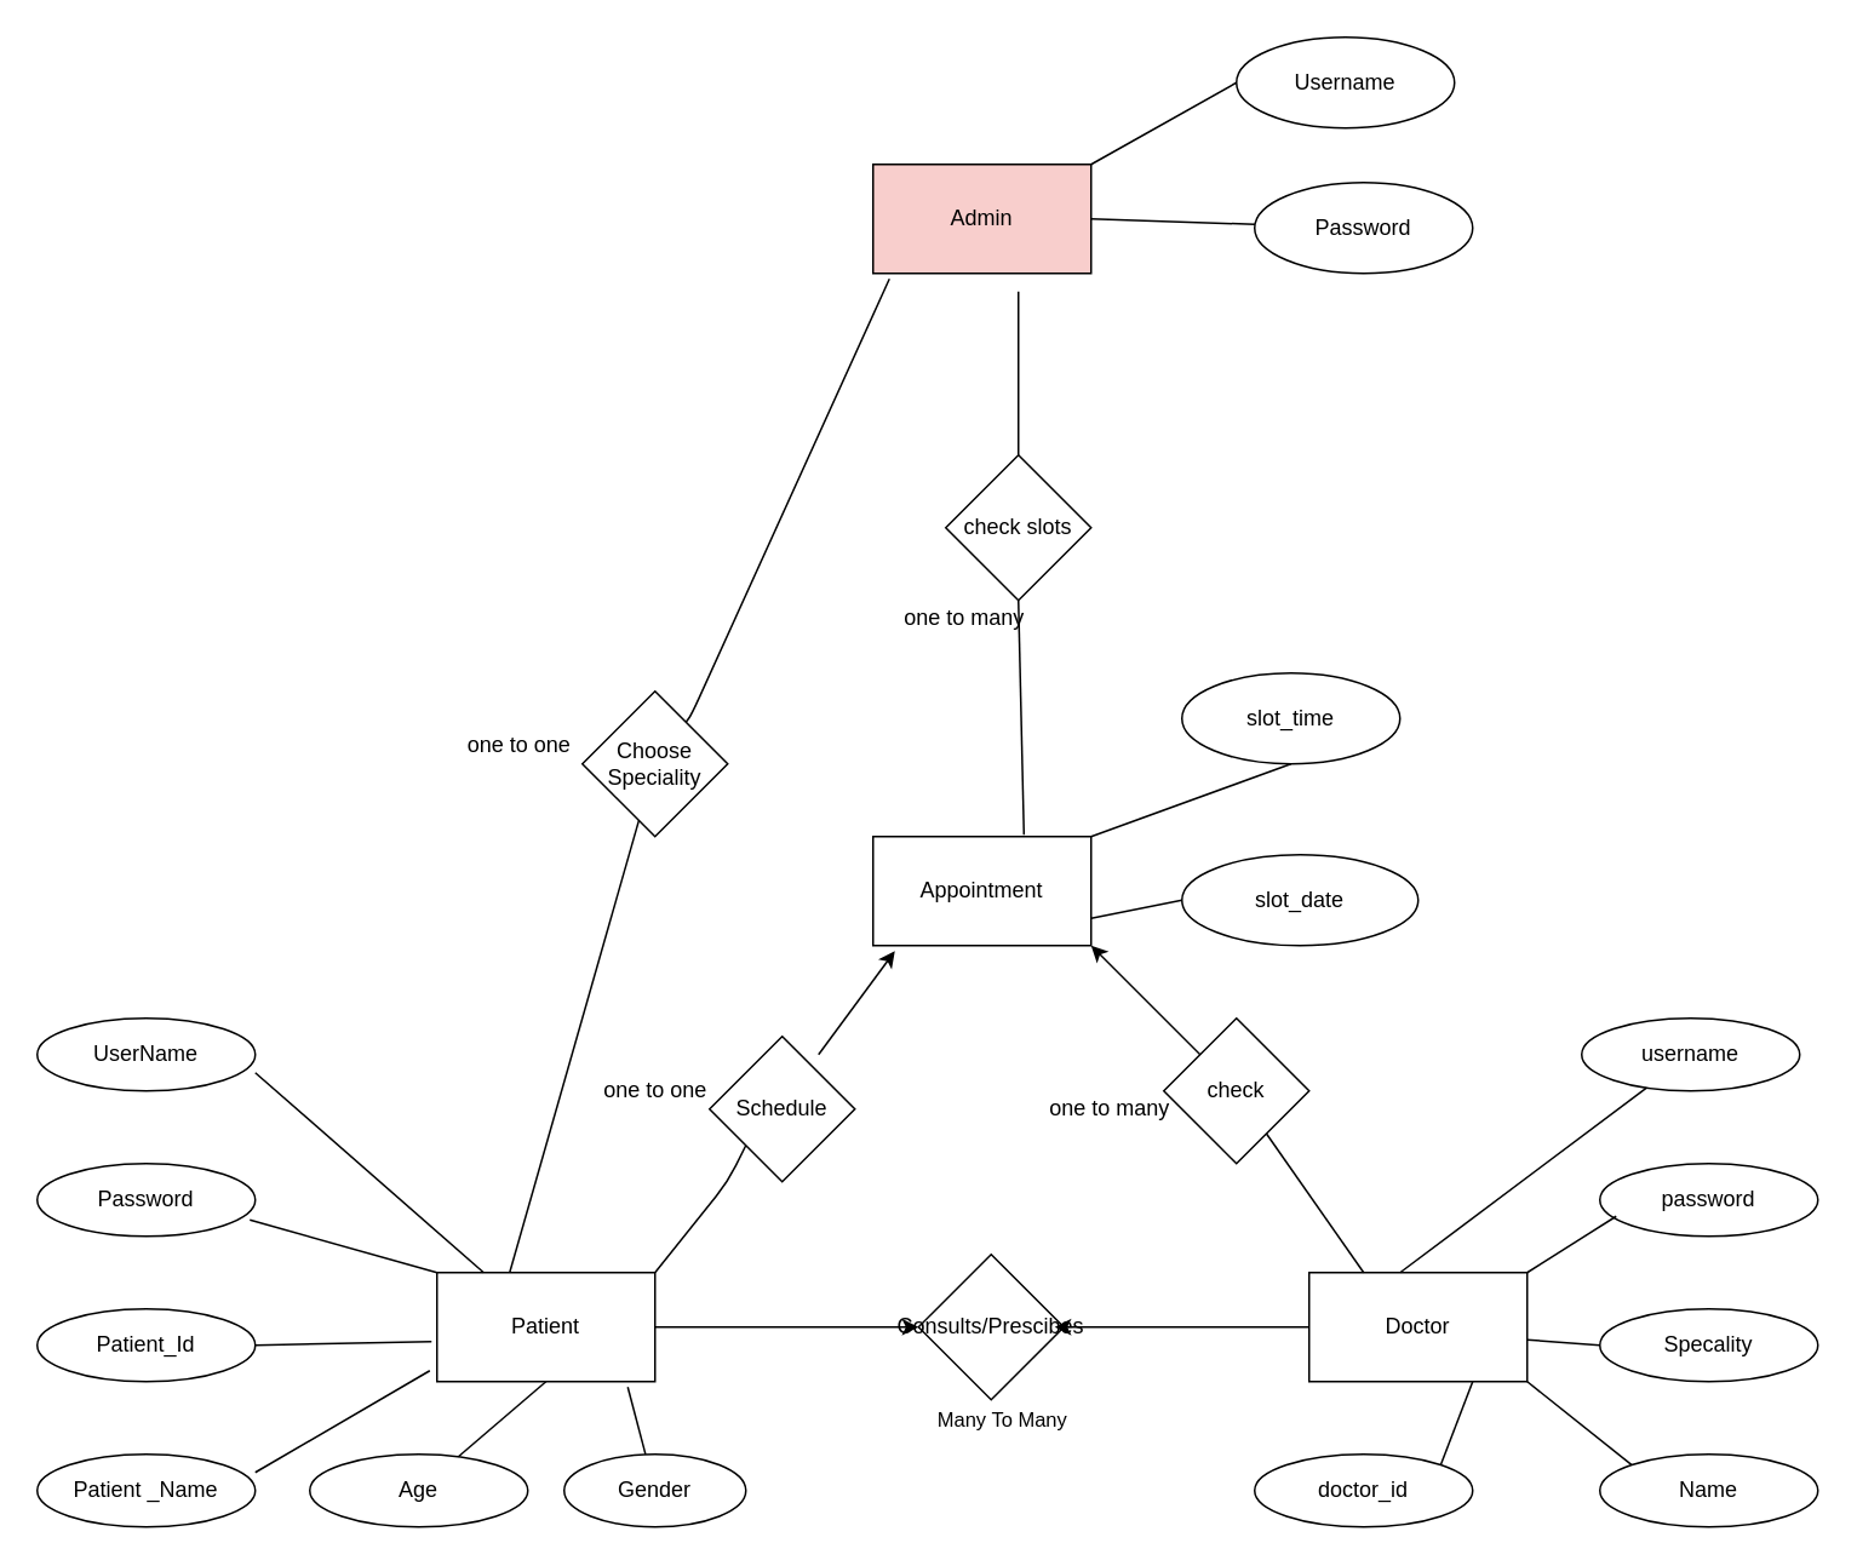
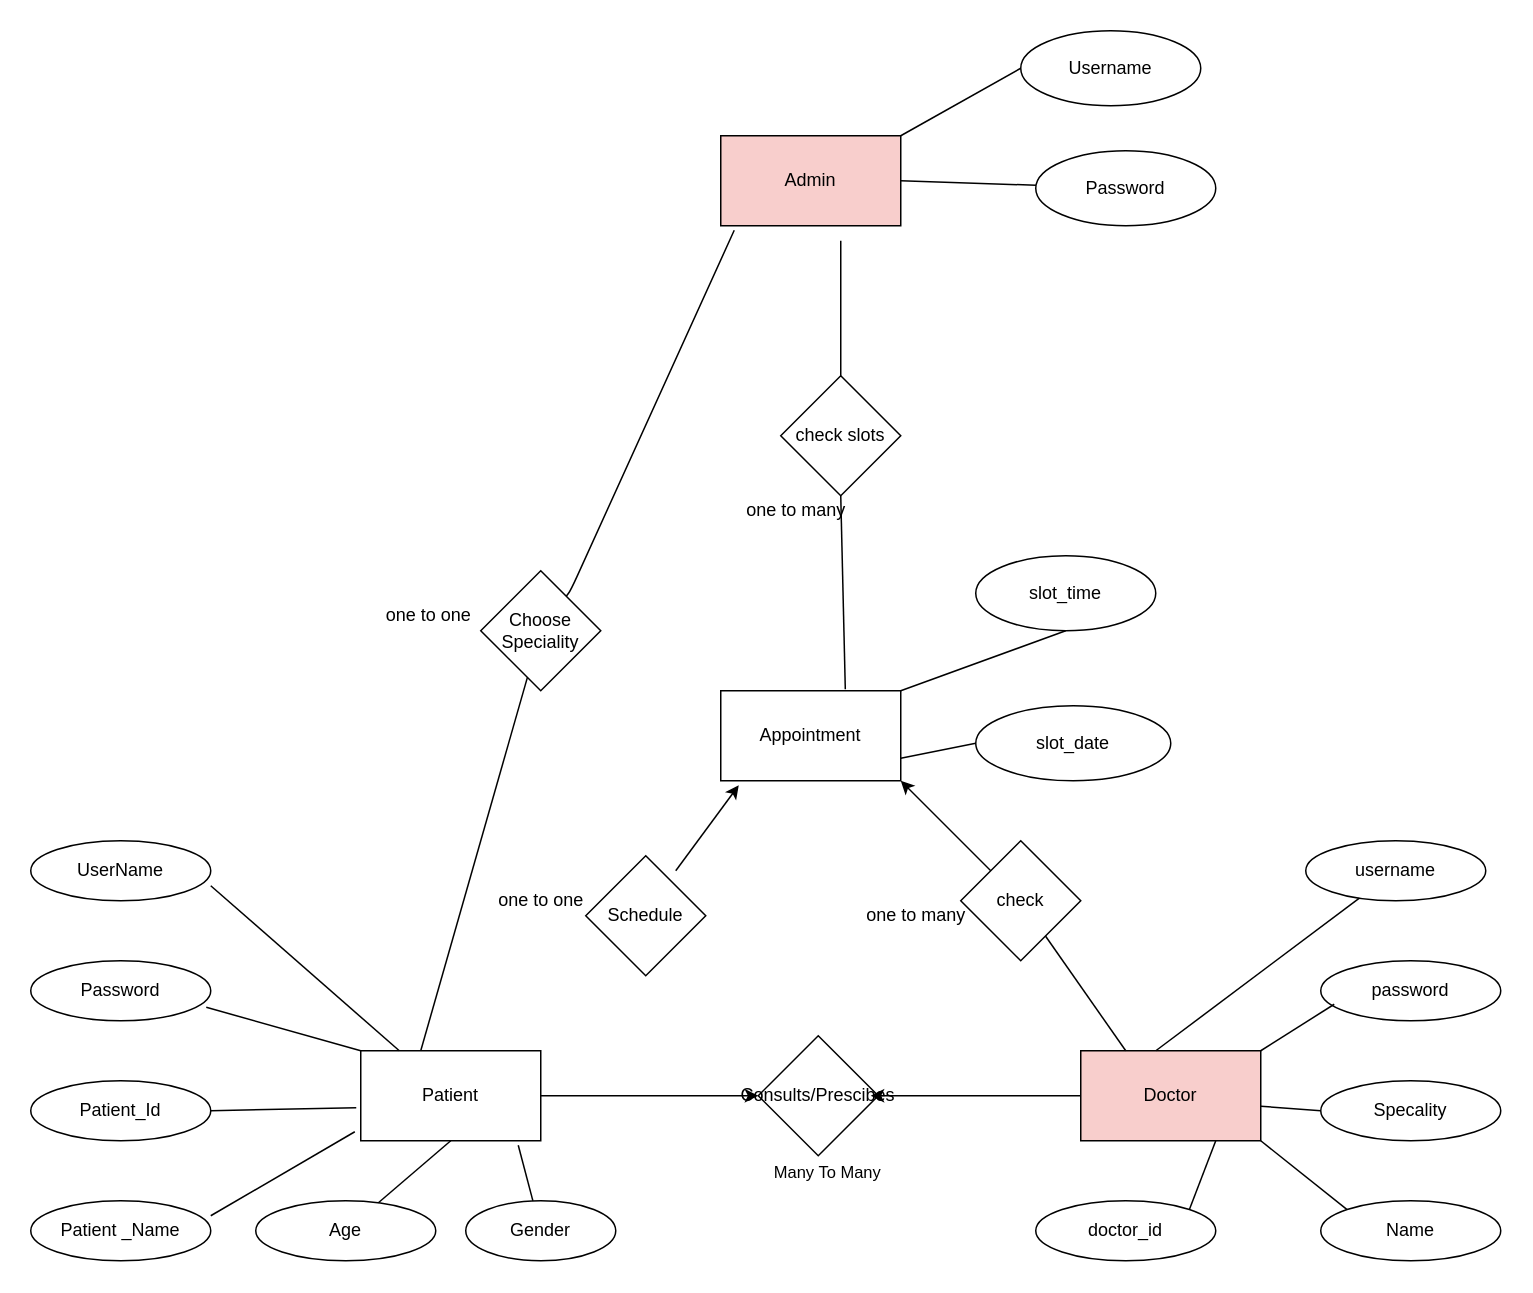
  <mxCell id="0" />
  <mxCell id="1" parent="0" />
  <mxCell id="2" value="Patient" style="rounded=0;whiteSpace=wrap;html=1;" vertex="1" parent="1"><mxGeometry x="240" y="700" width="120" height="60" as="geometry" /></mxCell>
- <mxCell id="3" value="Doctor" style="rounded=0;whiteSpace=wrap;html=1;" vertex="1" parent="1"><mxGeometry x="720" y="700" width="120" height="60" as="geometry" /></mxCell>
+ <mxCell id="3" value="Doctor" style="rounded=0;whiteSpace=wrap;html=1;fillColor=#f8cecc;" vertex="1" parent="1"><mxGeometry x="720" y="700" width="120" height="60" as="geometry" /></mxCell>
  <mxCell id="4" value="Admin" style="rounded=0;whiteSpace=wrap;html=1;fillColor=#f8cecc;" vertex="1" parent="1"><mxGeometry x="480" y="90" width="120" height="60" as="geometry" /></mxCell>
  <mxCell id="5" value="Appointment" style="rounded=0;whiteSpace=wrap;html=1;" vertex="1" parent="1"><mxGeometry x="480" y="460" width="120" height="60" as="geometry" /></mxCell>
  <mxCell id="6" value="Consults/Prescibes" style="rhombus;whiteSpace=wrap;html=1;" vertex="1" parent="1"><mxGeometry x="505" y="690" width="80" height="80" as="geometry" /></mxCell>
  <mxCell id="7" value="Schedule" style="rhombus;whiteSpace=wrap;html=1;" vertex="1" parent="1"><mxGeometry x="390" y="570" width="80" height="80" as="geometry" /></mxCell>
  <mxCell id="8" value="check" style="rhombus;whiteSpace=wrap;html=1;" vertex="1" parent="1"><mxGeometry x="640" y="560" width="80" height="80" as="geometry" /></mxCell>
  <mxCell id="9" value="check slots" style="rhombus;whiteSpace=wrap;html=1;" vertex="1" parent="1"><mxGeometry x="520" y="250" width="80" height="80" as="geometry" /></mxCell>
  <mxCell id="10" value="Choose Speciality" style="rhombus;whiteSpace=wrap;html=1;" vertex="1" parent="1"><mxGeometry x="320" y="380" width="80" height="80" as="geometry" /></mxCell>
  <mxCell id="11" value="Gender" style="ellipse;whiteSpace=wrap;html=1;" vertex="1" parent="1"><mxGeometry x="310" y="800" width="100" height="40" as="geometry" /></mxCell>
  <mxCell id="12" value="Age" style="ellipse;whiteSpace=wrap;html=1;" vertex="1" parent="1"><mxGeometry x="170" y="800" width="120" height="40" as="geometry" /></mxCell>
  <mxCell id="13" value="Patient _Name" style="ellipse;whiteSpace=wrap;html=1;" vertex="1" parent="1"><mxGeometry x="20" y="800" width="120" height="40" as="geometry" /></mxCell>
  <mxCell id="14" value="Patient_Id" style="ellipse;whiteSpace=wrap;html=1;" vertex="1" parent="1"><mxGeometry x="20" y="720" width="120" height="40" as="geometry" /></mxCell>
  <mxCell id="15" value="Password" style="ellipse;whiteSpace=wrap;html=1;" vertex="1" parent="1"><mxGeometry x="20" y="640" width="120" height="40" as="geometry" /></mxCell>
  <mxCell id="16" value="UserName" style="ellipse;whiteSpace=wrap;html=1;" vertex="1" parent="1"><mxGeometry x="20" y="560" width="120" height="40" as="geometry" /></mxCell>
  <mxCell id="17" value="username" style="ellipse;whiteSpace=wrap;html=1;" vertex="1" parent="1"><mxGeometry x="870" y="560" width="120" height="40" as="geometry" /></mxCell>
  <mxCell id="18" value="password" style="ellipse;whiteSpace=wrap;html=1;" vertex="1" parent="1"><mxGeometry x="880" y="640" width="120" height="40" as="geometry" /></mxCell>
  <mxCell id="19" value="Specality" style="ellipse;whiteSpace=wrap;html=1;" vertex="1" parent="1"><mxGeometry x="880" y="720" width="120" height="40" as="geometry" /></mxCell>
  <mxCell id="20" value="Name" style="ellipse;whiteSpace=wrap;html=1;" vertex="1" parent="1"><mxGeometry x="880" y="800" width="120" height="40" as="geometry" /></mxCell>
  <mxCell id="21" value="doctor_id" style="ellipse;whiteSpace=wrap;html=1;" vertex="1" parent="1"><mxGeometry x="690" y="800" width="120" height="40" as="geometry" /></mxCell>
  <mxCell id="22" value="Username" style="ellipse;whiteSpace=wrap;html=1;" vertex="1" parent="1"><mxGeometry x="680" y="20" width="120" height="50" as="geometry" /></mxCell>
  <mxCell id="23" value="Password" style="ellipse;whiteSpace=wrap;html=1;" vertex="1" parent="1"><mxGeometry x="690" y="100" width="120" height="50" as="geometry" /></mxCell>
  <mxCell id="24" value="slot_time" style="ellipse;whiteSpace=wrap;html=1;" vertex="1" parent="1"><mxGeometry x="650" y="370" width="120" height="50" as="geometry" /></mxCell>
  <mxCell id="25" value="slot_date" style="ellipse;whiteSpace=wrap;html=1;" vertex="1" parent="1"><mxGeometry x="650" y="470" width="130" height="50" as="geometry" /></mxCell>
  <mxCell id="26" value="" style="endArrow=none;html=1;exitX=0.875;exitY=1.05;exitDx=0;exitDy=0;exitPerimeter=0;" edge="1" parent="1" source="2" target="11"><mxGeometry width="50" height="50" relative="1" as="geometry"><mxPoint x="360" y="760" as="sourcePoint" /><mxPoint x="410" y="710" as="targetPoint" /></mxGeometry></mxCell>
  <mxCell id="27" value="" style="endArrow=none;html=1;exitX=0.5;exitY=1;exitDx=0;exitDy=0;" edge="1" parent="1" source="2" target="12"><mxGeometry width="50" height="50" relative="1" as="geometry"><mxPoint x="360" y="760" as="sourcePoint" /><mxPoint x="410" y="710" as="targetPoint" /></mxGeometry></mxCell>
  <mxCell id="28" value="" style="endArrow=none;html=1;entryX=-0.033;entryY=0.9;entryDx=0;entryDy=0;entryPerimeter=0;" edge="1" parent="1" target="2"><mxGeometry width="50" height="50" relative="1" as="geometry"><mxPoint x="140" y="810" as="sourcePoint" /><mxPoint x="190" y="760" as="targetPoint" /></mxGeometry></mxCell>
  <mxCell id="29" value="" style="endArrow=none;html=1;entryX=-0.025;entryY=0.633;entryDx=0;entryDy=0;exitX=1;exitY=0.5;exitDx=0;exitDy=0;entryPerimeter=0;" edge="1" parent="1" source="14" target="2"><mxGeometry width="50" height="50" relative="1" as="geometry"><mxPoint x="140" y="745" as="sourcePoint" /><mxPoint x="190" y="695" as="targetPoint" /></mxGeometry></mxCell>
  <mxCell id="30" value="" style="endArrow=none;html=1;entryX=0;entryY=0;entryDx=0;entryDy=0;exitX=0.975;exitY=0.775;exitDx=0;exitDy=0;exitPerimeter=0;" edge="1" parent="1" source="15" target="2"><mxGeometry width="50" height="50" relative="1" as="geometry"><mxPoint x="150" y="700" as="sourcePoint" /><mxPoint x="200" y="650" as="targetPoint" /></mxGeometry></mxCell>
  <mxCell id="31" value="" style="endArrow=none;html=1;exitX=1;exitY=0.75;exitDx=0;exitDy=0;exitPerimeter=0;" edge="1" parent="1" source="16" target="2"><mxGeometry width="50" height="50" relative="1" as="geometry"><mxPoint x="180" y="630" as="sourcePoint" /><mxPoint x="230" y="580" as="targetPoint" /></mxGeometry></mxCell>
  <mxCell id="32" value="" style="endArrow=none;html=1;entryX=0.75;entryY=1;entryDx=0;entryDy=0;exitX=1;exitY=0;exitDx=0;exitDy=0;" edge="1" parent="1" source="21" target="3"><mxGeometry width="50" height="50" relative="1" as="geometry"><mxPoint x="780" y="820" as="sourcePoint" /><mxPoint x="830" y="770" as="targetPoint" /></mxGeometry></mxCell>
  <mxCell id="33" value="" style="endArrow=none;html=1;exitX=1;exitY=0;exitDx=0;exitDy=0;entryX=0.075;entryY=0.725;entryDx=0;entryDy=0;entryPerimeter=0;" edge="1" parent="1" source="3" target="18"><mxGeometry width="50" height="50" relative="1" as="geometry"><mxPoint x="830" y="710" as="sourcePoint" /><mxPoint x="880" y="660" as="targetPoint" /></mxGeometry></mxCell>
  <mxCell id="34" value="" style="endArrow=none;html=1;entryX=0;entryY=0.5;entryDx=0;entryDy=0;exitX=1;exitY=0.617;exitDx=0;exitDy=0;exitPerimeter=0;" edge="1" parent="1" source="3" target="19"><mxGeometry width="50" height="50" relative="1" as="geometry"><mxPoint x="840" y="760" as="sourcePoint" /><mxPoint x="890" y="710" as="targetPoint" /></mxGeometry></mxCell>
  <mxCell id="35" value="" style="endArrow=none;html=1;exitX=1;exitY=1;exitDx=0;exitDy=0;entryX=0;entryY=0;entryDx=0;entryDy=0;" edge="1" parent="1" source="3" target="20"><mxGeometry width="50" height="50" relative="1" as="geometry"><mxPoint x="850" y="890" as="sourcePoint" /><mxPoint x="900" y="840" as="targetPoint" /></mxGeometry></mxCell>
  <mxCell id="36" value="" style="endArrow=none;html=1;exitX=0.417;exitY=0;exitDx=0;exitDy=0;exitPerimeter=0;" edge="1" parent="1" source="3" target="17"><mxGeometry width="50" height="50" relative="1" as="geometry"><mxPoint x="770" y="670" as="sourcePoint" /><mxPoint x="820" y="620" as="targetPoint" /><Array as="points" /></mxGeometry></mxCell>
  <mxCell id="37" value="" style="endArrow=none;html=1;entryX=0.5;entryY=1;entryDx=0;entryDy=0;" edge="1" parent="1" target="24"><mxGeometry width="50" height="50" relative="1" as="geometry"><mxPoint x="600" y="460" as="sourcePoint" /><mxPoint x="610" y="430" as="targetPoint" /></mxGeometry></mxCell>
  <mxCell id="38" value="" style="endArrow=none;html=1;entryX=0;entryY=0.5;entryDx=0;entryDy=0;exitX=1;exitY=0.75;exitDx=0;exitDy=0;" edge="1" parent="1" source="5" target="25"><mxGeometry width="50" height="50" relative="1" as="geometry"><mxPoint x="610" y="520" as="sourcePoint" /><mxPoint x="660" y="470" as="targetPoint" /></mxGeometry></mxCell>
  <mxCell id="39" value="" style="endArrow=none;html=1;exitX=1;exitY=0;exitDx=0;exitDy=0;entryX=0;entryY=0.5;entryDx=0;entryDy=0;" edge="1" parent="1" source="4" target="22"><mxGeometry width="50" height="50" relative="1" as="geometry"><mxPoint x="620" y="100" as="sourcePoint" /><mxPoint x="670" y="50" as="targetPoint" /></mxGeometry></mxCell>
  <mxCell id="40" value="" style="endArrow=none;html=1;exitX=1;exitY=0.5;exitDx=0;exitDy=0;" edge="1" parent="1" source="4" target="23"><mxGeometry width="50" height="50" relative="1" as="geometry"><mxPoint x="640" y="130" as="sourcePoint" /><mxPoint x="690" y="80" as="targetPoint" /></mxGeometry></mxCell>
  <mxCell id="41" value="" style="endArrow=classic;html=1;exitX=1;exitY=0.5;exitDx=0;exitDy=0;entryX=0;entryY=0.5;entryDx=0;entryDy=0;" edge="1" parent="1" source="2" target="6"><mxGeometry width="50" height="50" relative="1" as="geometry"><mxPoint x="560" y="700" as="sourcePoint" /><mxPoint x="610" y="650" as="targetPoint" /></mxGeometry></mxCell>
  <mxCell id="42" value="Many To Many" style="edgeLabel;html=1;align=center;verticalAlign=middle;resizable=0;points=[];" vertex="1" connectable="0" parent="41"><mxGeometry x="0.269" y="-5" relative="1" as="geometry"><mxPoint x="98" y="45" as="offset" /></mxGeometry></mxCell>
  <mxCell id="43" value="" style="endArrow=classic;html=1;exitX=0;exitY=0.5;exitDx=0;exitDy=0;" edge="1" parent="1" source="3"><mxGeometry width="50" height="50" relative="1" as="geometry"><mxPoint x="560" y="700" as="sourcePoint" /><mxPoint x="580" y="730" as="targetPoint" /></mxGeometry></mxCell>
- <mxCell id="44" value="" style="endArrow=none;html=1;exitX=1;exitY=0;exitDx=0;exitDy=0;entryX=0;entryY=1;entryDx=0;entryDy=0;" edge="1" parent="1" source="2" target="7"><mxGeometry width="50" height="50" relative="1" as="geometry"><mxPoint x="370" y="690" as="sourcePoint" /><mxPoint x="410" y="630" as="targetPoint" /><Array as="points"><mxPoint x="400" y="650" /></Array></mxGeometry></mxCell>
  <mxCell id="45" value="" style="endArrow=classic;html=1;entryX=0.1;entryY=1.05;entryDx=0;entryDy=0;entryPerimeter=0;" edge="1" parent="1" target="5"><mxGeometry width="50" height="50" relative="1" as="geometry"><mxPoint x="450" y="580" as="sourcePoint" /><mxPoint x="500" y="530" as="targetPoint" /></mxGeometry></mxCell>
  <mxCell id="46" value="" style="endArrow=none;html=1;" edge="1" parent="1" target="10"><mxGeometry width="50" height="50" relative="1" as="geometry"><mxPoint x="280" y="700" as="sourcePoint" /><mxPoint x="330" y="650" as="targetPoint" /></mxGeometry></mxCell>
  <mxCell id="47" value="" style="endArrow=none;html=1;entryX=0.075;entryY=1.05;entryDx=0;entryDy=0;entryPerimeter=0;" edge="1" parent="1" source="10" target="4"><mxGeometry width="50" height="50" relative="1" as="geometry"><mxPoint x="560" y="330" as="sourcePoint" /><mxPoint x="610" y="280" as="targetPoint" /><Array as="points"><mxPoint x="380" y="393" /></Array></mxGeometry></mxCell>
  <mxCell id="48" value="" style="endArrow=none;html=1;" edge="1" parent="1"><mxGeometry width="50" height="50" relative="1" as="geometry"><mxPoint x="560" y="250" as="sourcePoint" /><mxPoint x="560" y="160" as="targetPoint" /></mxGeometry></mxCell>
  <mxCell id="49" value="" style="endArrow=none;html=1;entryX=0.692;entryY=-0.017;entryDx=0;entryDy=0;entryPerimeter=0;" edge="1" parent="1" target="5"><mxGeometry width="50" height="50" relative="1" as="geometry"><mxPoint x="560" y="330" as="sourcePoint" /><mxPoint x="610" y="280" as="targetPoint" /></mxGeometry></mxCell>
  <mxCell id="50" value="" style="endArrow=none;html=1;exitX=0.25;exitY=0;exitDx=0;exitDy=0;" edge="1" parent="1" source="3" target="8"><mxGeometry width="50" height="50" relative="1" as="geometry"><mxPoint x="710" y="690" as="sourcePoint" /><mxPoint x="760" y="640" as="targetPoint" /></mxGeometry></mxCell>
  <mxCell id="51" value="" style="endArrow=classic;html=1;entryX=1;entryY=1;entryDx=0;entryDy=0;" edge="1" parent="1" source="8" target="5"><mxGeometry width="50" height="50" relative="1" as="geometry"><mxPoint x="590" y="570" as="sourcePoint" /><mxPoint x="640" y="520" as="targetPoint" /></mxGeometry></mxCell>
  <mxCell id="52" value="one to one" style="text;html=1;align=center;verticalAlign=middle;resizable=0;points=[];autosize=1;strokeColor=none;" vertex="1" parent="1"><mxGeometry x="325" y="590" width="70" height="20" as="geometry" /></mxCell>
  <mxCell id="53" value="one to one" style="text;html=1;align=center;verticalAlign=middle;resizable=0;points=[];autosize=1;strokeColor=none;" vertex="1" parent="1"><mxGeometry x="250" width="70" height="20" as="geometry" y="400" /></mxCell>
  <mxCell id="54" value="one to many" style="text;html=1;align=center;verticalAlign=middle;resizable=0;points=[];autosize=1;strokeColor=none;" vertex="1" parent="1"><mxGeometry x="570" y="600" width="80" height="20" as="geometry" /></mxCell>
  <mxCell id="55" value="one to many" style="text;html=1;align=center;verticalAlign=middle;resizable=0;points=[];autosize=1;strokeColor=none;" vertex="1" parent="1"><mxGeometry x="490" y="330" width="80" height="20" as="geometry" /></mxCell>
